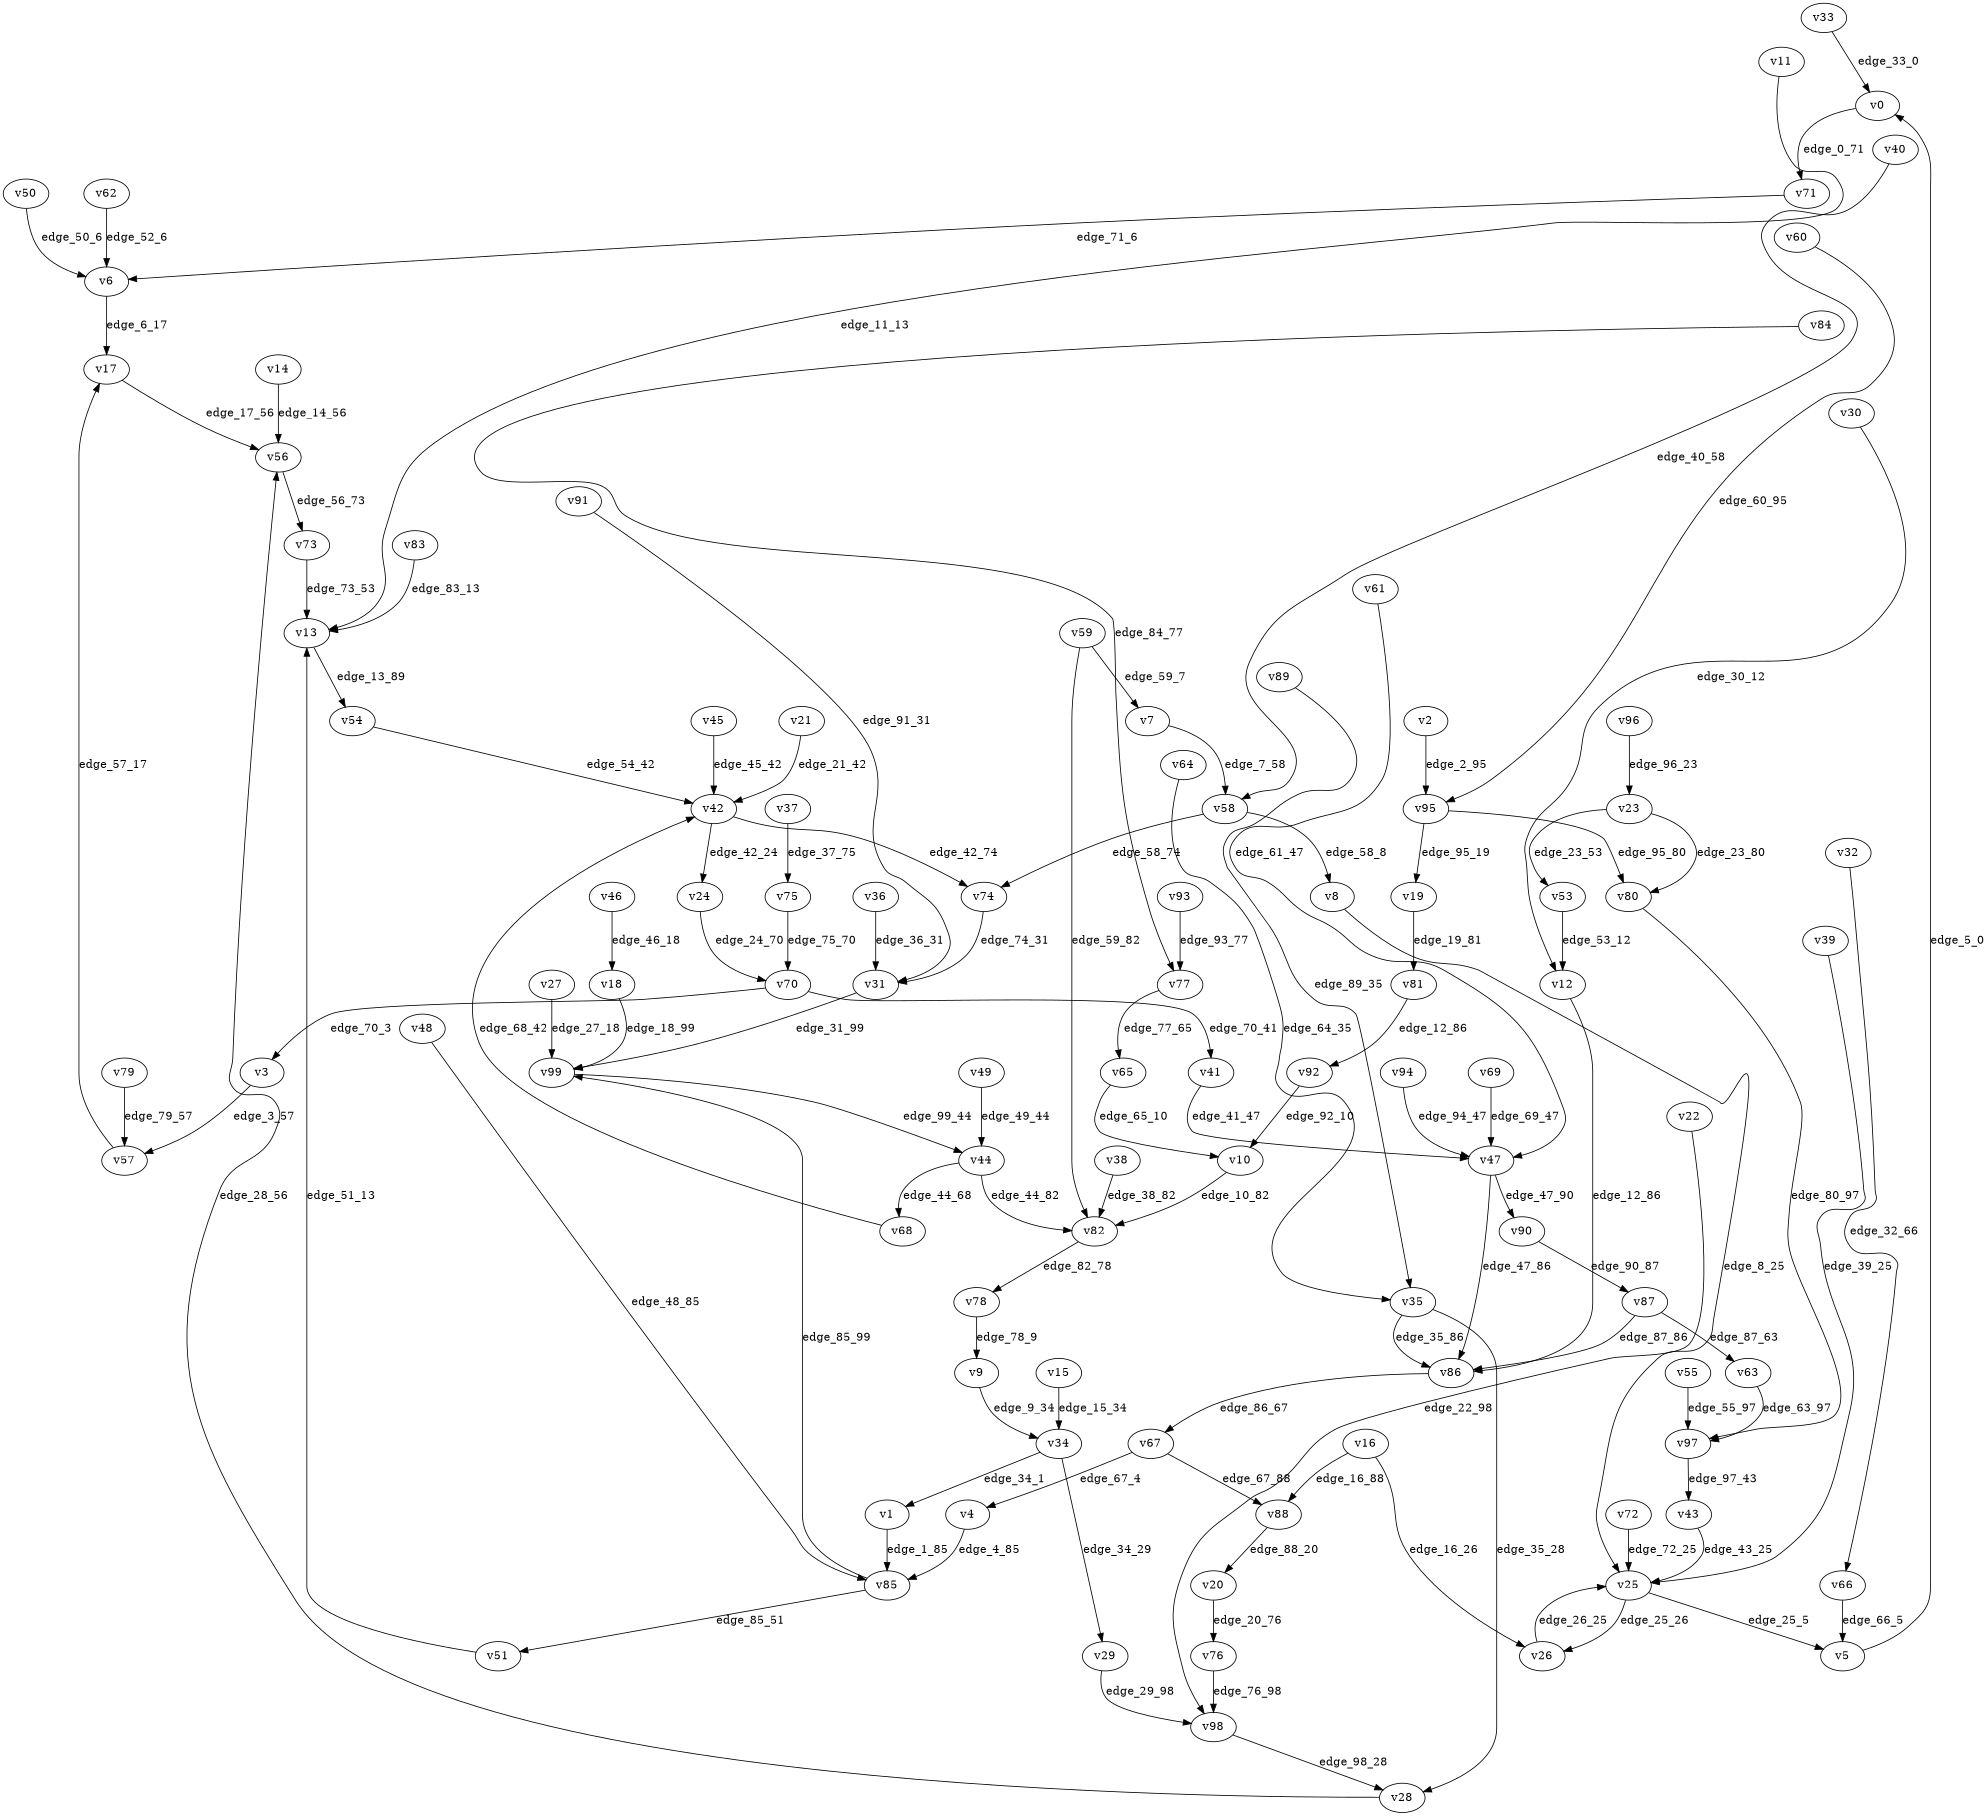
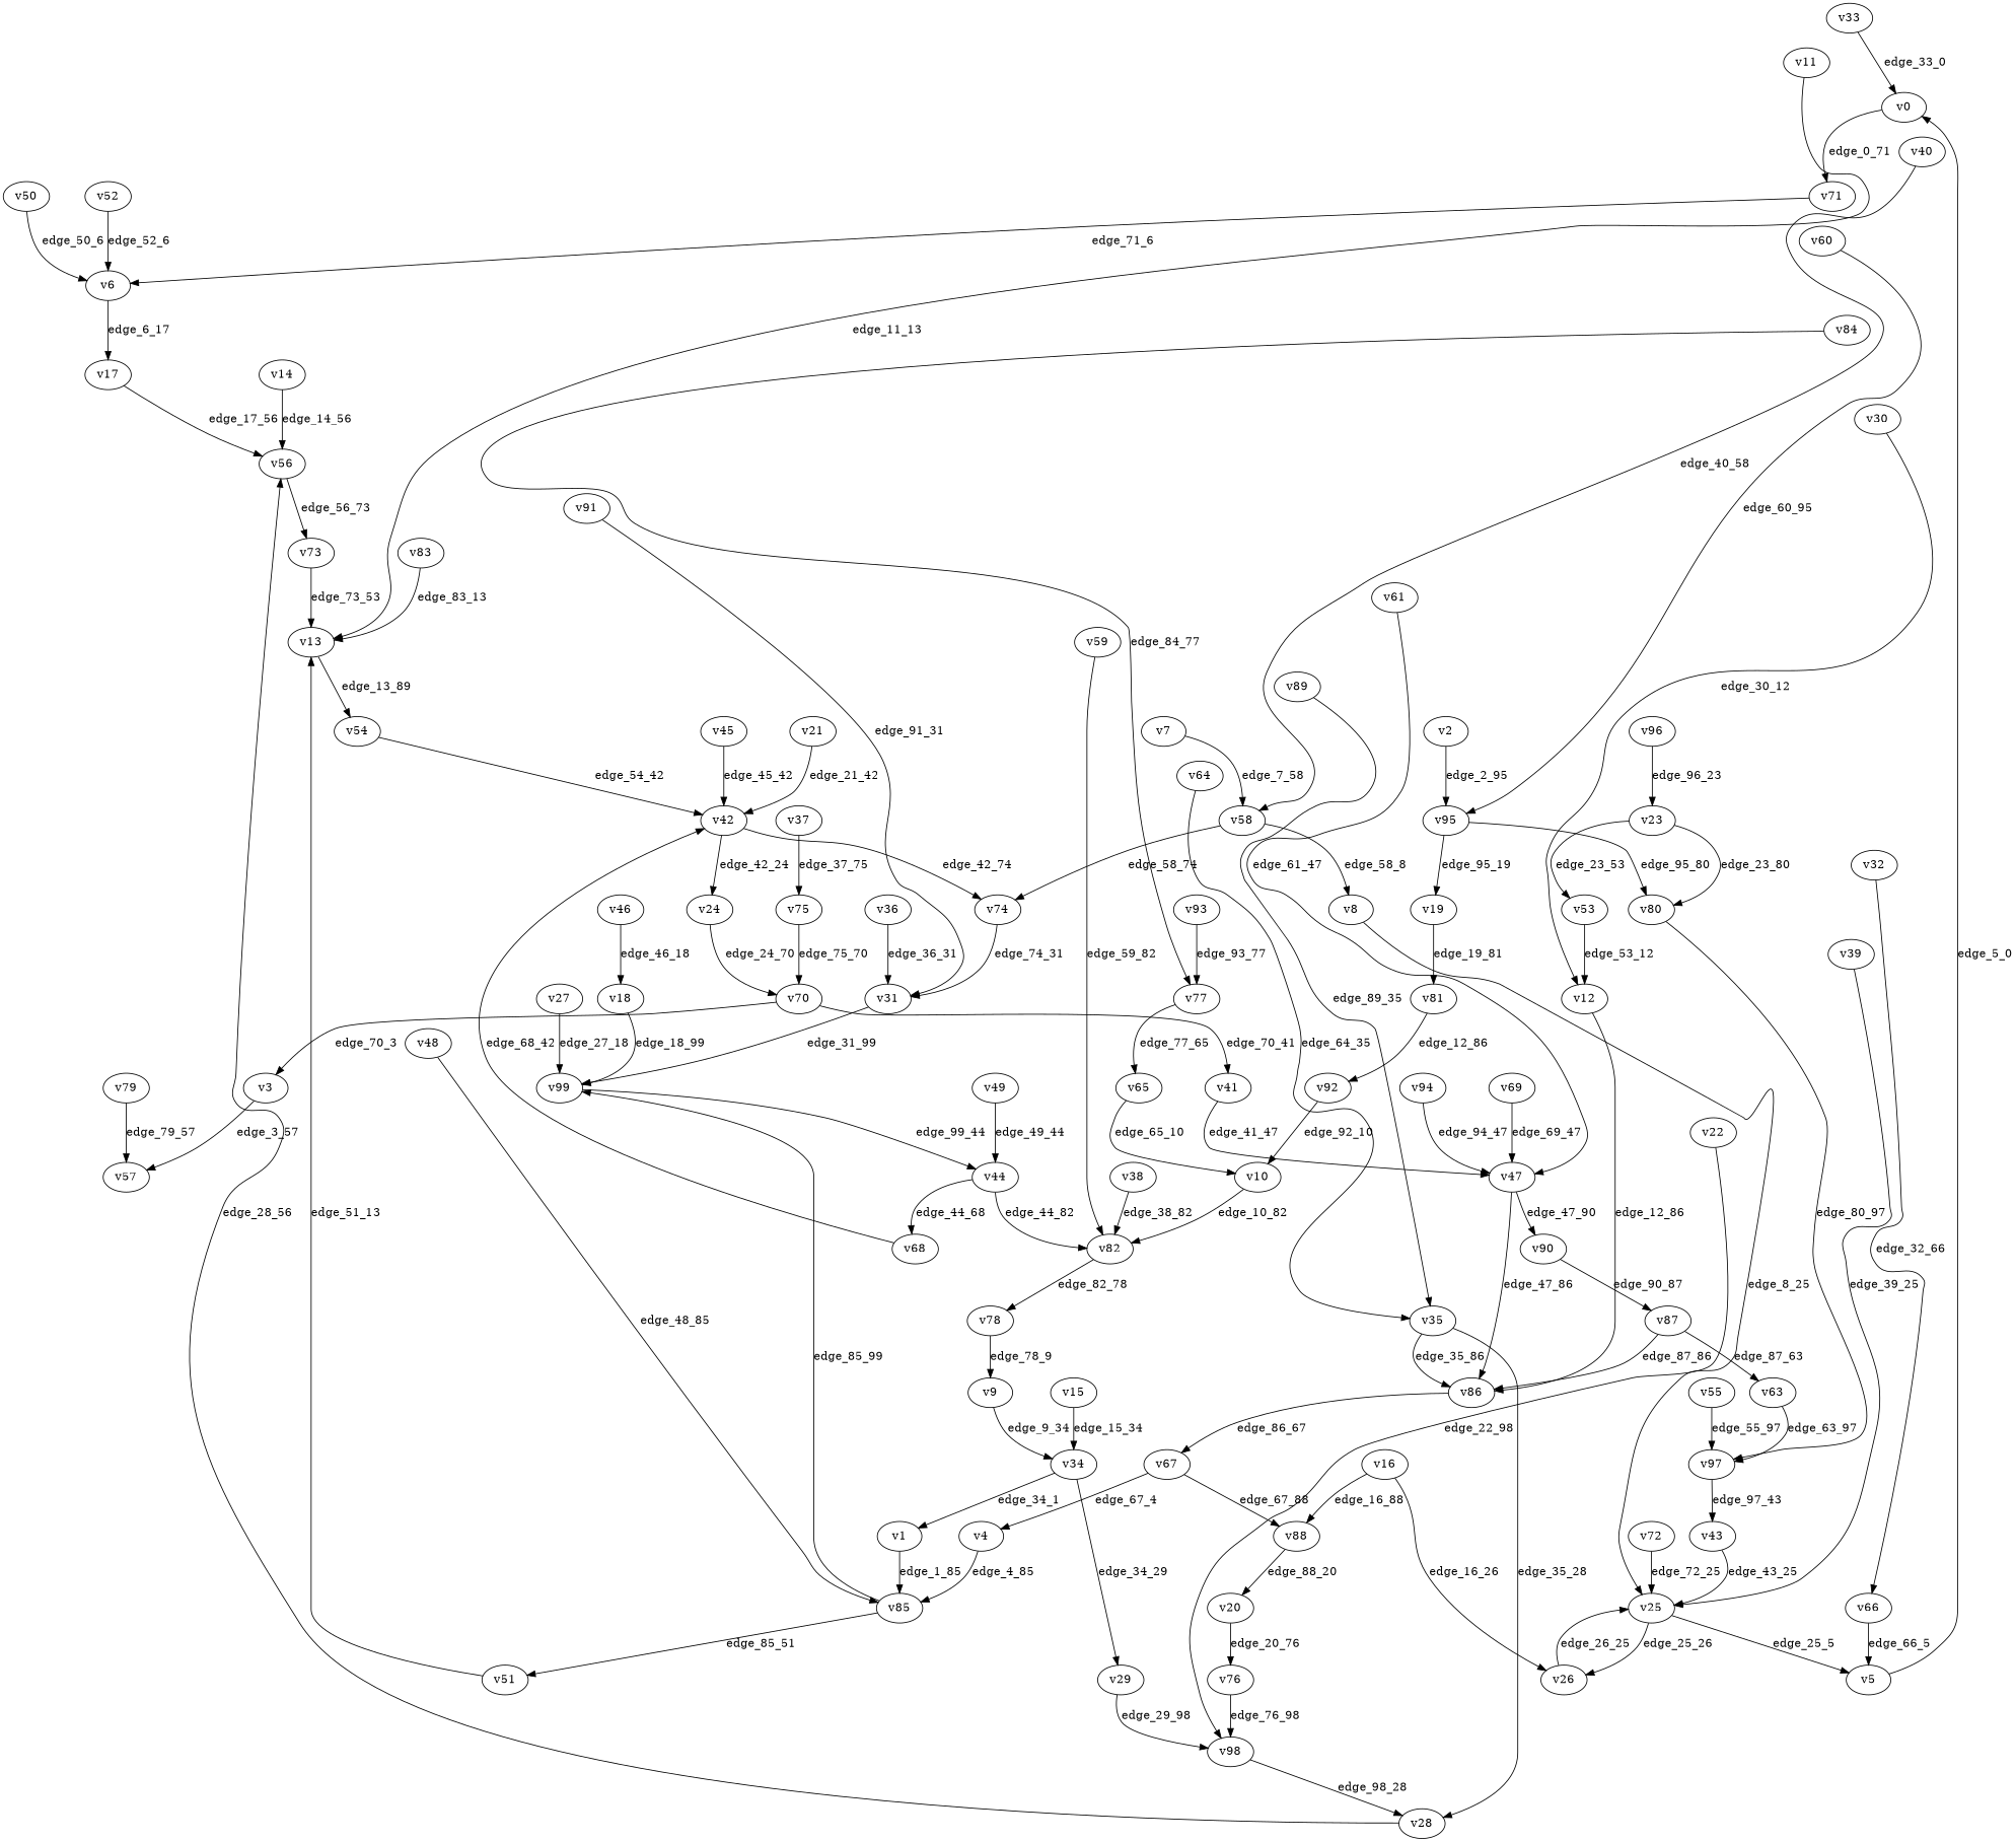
  digraph {
    node [player=-1]
    v0
    v71 [player=1]
    v6
    v85
    v1 [player=1]
    v99 [player=0]
    v51 [player=1]
    v2 [player=0]
    v95
    v19 [player=0]
    v80 [player=1]
    v3 [player=0]
    v57
    v17 [player=0]
    v4 [player=0]
    v5 [player=1]
    v56
    v7 [player=0]
    v58
    v8 [player=1]
    v74 [player=0]
    v25
    v26 [player=0]
    v9 [player=0]
    v34
    v29 [player=0]
    v10
    v82 [player=0]
    v78
    v11 [player=0]
    v13
    v54 [player=1]
    v12
    v86 [player=1]
    v67
    v89 [player=0]
    v35
    v14 [player=1]
    v73 [player=1]
    v15 [player=1]
    v16
    v88 [player=1]
    v20
    v18
    v44
    v81
    v92 [player=1]
    v76 [player=1]
    v21 [player=0]
    v42
    v98
    v24 [player=0]
    v22 [player=1]
    v28 [player=1]
    v23
    v53 [player=1]
    v97
    v70
    v41 [player=1]
    v27 [player=1]
    v30 [player=1]
    v31
    v32 [player=0]
    v66
    v33 [player=1]
    v36 [player=0]
    v37
    v75 [player=0]
    v38
    v39 [player=1]
    v40 [player=1]
    v47
    v90 [player=0]
    v43 [player=0]
    v68 [player=0]
    v45 [player=1]
    v46 [player=0]
    v87
    v48 [player=1]
    v49 [player=0]
    v50 [player=0]
-   v52 [player=1 label=v62]
+   v52 [player=1]
    v55 [player=1]
    v59
    v60 [player=0]
    v61 [player=1]
    v77
    v65 [player=1]
    v63 [player=0]
    v64 [player=1]
    v69 [player=0]
    v72 [player=0]
    v79 [player=0]
    v83 [player=0]
    v84 [player=0]
    v91 [player=1]
    v93 [player=1]
    v94 [player=1]
    v96 [player=0]
    v0 -> v71 [label=edge_0_71 probability=1.000000]
    v71 -> v6 [discount=0.201643 label=edge_71_6 weight=-3.304002]
    v6 -> v17 [label=edge_6_17 probability=1.000000]
    v85 -> v99 [label=edge_85_99 probability=0.515845]
    v85 -> v51 [label=edge_85_51 probability=0.484155]
    v1 -> v85 [discount=0.237913 label=edge_1_85 weight=7.917526]
    v99 -> v44 [discount=0.276872 label=edge_99_44 weight=-8.304400]
    v51 -> v13 [discount=0.749749 label=edge_51_13 weight=1.657297]
    v2 -> v95 [discount=0.105307 label=edge_2_95 weight=6.560916]
    v95 -> v19 [label=edge_95_19 probability=0.602403]
    v95 -> v80 [label=edge_95_80 probability=0.397597]
    v19 -> v81 [discount=0.558901 label=edge_19_81 weight=9.235964]
    v80 -> v97 [discount=0.443353 label=edge_80_97 weight=-7.195776]
    v3 -> v57 [discount=0.242728 label=edge_3_57 weight=-6.755212]
-   v57 -> v17 [label=edge_57_17 probability=1.000000]
    v17 -> v56 [discount=0.303303 label=edge_17_56 weight=1.022535]
    v4 -> v85 [discount=0.786273 label=edge_4_85 weight=2.984795]
    v5 -> v0 [discount=0.553071 label=edge_5_0 weight=1.672201]
    v56 -> v73 [label=edge_56_73 probability=1.000000]
    v7 -> v58 [discount=0.204594 label=edge_7_58 weight=-9.297842]
    v58 -> v8 [label=edge_58_8 probability=0.353947]
    v58 -> v74 [label=edge_58_74 probability=0.646053]
    v8 -> v25 [discount=0.538291 label=edge_8_25 weight=-8.643117]
    v74 -> v31 [discount=0.475618 label=edge_74_31 weight=3.032593]
    v25 -> v5 [label=edge_25_5 probability=0.638736]
    v25 -> v26 [label=edge_25_26 probability=0.361264]
    v26 -> v25 [discount=0.622030 label=edge_26_25 weight=1.435753]
    v9 -> v34 [discount=0.286362 label=edge_9_34 weight=-9.525540]
    v34 -> v1 [label=edge_34_1 probability=0.451234]
    v34 -> v29 [label=edge_34_29 probability=0.548766]
    v29 -> v98 [discount=0.103982 label=edge_29_98 weight=5.594131]
    v10 -> v82 [label=edge_10_82 probability=1.000000]
    v82 -> v78 [discount=0.196016 label=edge_82_78 weight=-9.992041]
    v78 -> v9 [label=edge_78_9 probability=1.000000]
    v11 -> v13 [discount=0.646986 label=edge_11_13 weight=0.032784]
    v13 -> v54 [label=edge_13_89 probability=1.000000]
    v54 -> v42 [discount=0.663564 label=edge_54_42 weight=-9.420373]
    v12 -> v86 [label=edge_12_86 probability=1.000000]
    v86 -> v67 [discount=0.463707 label=edge_86_67 weight=-0.715025]
    v67 -> v4 [label=edge_67_4 probability=0.651078]
    v67 -> v88 [label=edge_67_88 probability=0.348922]
    v89 -> v35 [discount=0.829523 label=edge_89_35 weight=-8.219508]
    v35 -> v86 [label=edge_35_86 probability=0.413934]
    v35 -> v28 [label=edge_35_28 probability=0.586066]
    v14 -> v56 [discount=0.180341 label=edge_14_56 weight=7.002687]
    v73 -> v13 [discount=0.223585 label=edge_73_53 weight=3.992848]
    v15 -> v34 [discount=0.651477 label=edge_15_34 weight=3.140461]
    v16 -> v26 [label=edge_16_26 probability=0.537371]
    v16 -> v88 [label=edge_16_88 probability=0.462629]
    v88 -> v20 [discount=0.523069 label=edge_88_20 weight=-0.156593]
    v20 -> v76 [label=edge_20_76 probability=0.337419]
    v18 -> v99 [label=edge_18_99 probability=1.000000]
    v44 -> v82 [label=edge_44_82 probability=0.526237]
    v44 -> v68 [label=edge_44_68 probability=0.473763]
    v81 -> v92 [label=edge_12_86 probability=1.000000]
    v92 -> v10 [discount=0.343729 label=edge_92_10 weight=1.341811]
    v76 -> v98 [discount=0.142240 label=edge_76_98 weight=9.871840]
    v21 -> v42 [discount=0.592642 label=edge_21_42 weight=5.774891]
    v42 -> v74 [label=edge_42_74 probability=0.619188]
    v42 -> v24 [label=edge_42_24 probability=0.380812]
    v98 -> v28 [label=edge_98_28 probability=1.000000]
    v24 -> v70 [discount=0.374462 label=edge_24_70 weight=-0.225970]
    v22 -> v98 [discount=0.431291 label=edge_22_98 weight=-7.504970]
    v28 -> v56 [discount=0.229420 label=edge_28_56 weight=-2.605528]
    v23 -> v80 [label=edge_23_80 probability=0.374598]
    v23 -> v53 [label=edge_23_53 probability=0.625402]
    v53 -> v12 [discount=0.221820 label=edge_53_12 weight=9.794323]
    v97 -> v43 [label=edge_97_43 probability=1.000000]
    v70 -> v3 [label=edge_70_3 probability=0.336785]
    v70 -> v41 [label=edge_70_41 probability=0.663215]
    v41 -> v47 [discount=0.573458 label=edge_41_47 weight=-1.079259]
    v27 -> v99 [discount=0.626404 label=edge_27_18 weight=8.127815]
    v30 -> v12 [discount=0.834268 label=edge_30_12 weight=-7.689563]
    v31 -> v99 [label=edge_31_99 probability=1.000000]
    v32 -> v66 [discount=0.221271 label=edge_32_66 weight=-2.432013]
    v66 -> v5 [label=edge_66_5 probability=1.000000]
    v33 -> v0 [discount=0.227067 label=edge_33_0 weight=-7.248741]
    v36 -> v31 [discount=0.434778 label=edge_36_31 weight=8.767347]
    v37 -> v75 [label=edge_37_75 probability=1.000000]
    v75 -> v70 [discount=0.280723 label=edge_75_70 weight=8.533109]
    v38 -> v82 [label=edge_38_82 probability=1.000000]
    v39 -> v25 [discount=0.886904 label=edge_39_25 weight=-8.288768]
    v40 -> v58 [discount=0.315290 label=edge_40_58 weight=-5.536075]
    v47 -> v86 [label=edge_47_86 probability=0.416428]
    v47 -> v90 [label=edge_47_90 probability=0.583572]
    v90 -> v87 [discount=0.392270 label=edge_90_87 weight=-5.948073]
    v43 -> v25 [discount=0.643035 label=edge_43_25 weight=-9.465310]
    v68 -> v42 [discount=0.830157 label=edge_68_42 weight=-1.757834]
    v45 -> v42 [discount=0.137649 label=edge_45_42 weight=9.576626]
    v46 -> v18 [discount=0.738692 label=edge_46_18 weight=8.827088]
    v87 -> v86 [label=edge_87_86 probability=0.675051]
    v87 -> v63 [label=edge_87_63 probability=0.324949]
    v48 -> v85 [discount=0.171990 label=edge_48_85 weight=-3.916124]
    v49 -> v44 [discount=0.744176 label=edge_49_44 weight=1.869946]
    v50 -> v6 [discount=0.192254 label=edge_50_6 weight=2.792670]
    v52 -> v6 [discount=0.207145 label=edge_52_6 weight=6.121819]
    v55 -> v97 [discount=0.752269 label=edge_55_97 weight=7.278203]
-   v59 -> v7 [label=edge_59_7 probability=0.344386]
    v59 -> v82 [label=edge_59_82 probability=0.655614]
    v60 -> v95 [discount=0.688530 label=edge_60_95 weight=-7.384342]
    v61 -> v47 [discount=0.317367 label=edge_61_47 weight=0.896903]
    v77 -> v65 [label=edge_77_65 probability=1.000000]
    v65 -> v10 [discount=0.115881 label=edge_65_10 weight=-8.251344]
    v63 -> v97 [discount=0.664278 label=edge_63_97 weight=-2.386307]
    v64 -> v35 [discount=0.830809 label=edge_64_35 weight=-5.489640]
    v69 -> v47 [discount=0.855562 label=edge_69_47 weight=9.865539]
    v72 -> v25 [discount=0.795430 label=edge_72_25 weight=6.502125]
    v79 -> v57 [discount=0.826203 label=edge_79_57 weight=2.564448]
    v83 -> v13 [discount=0.350690 label=edge_83_13 weight=1.408845]
    v84 -> v77 [discount=0.292695 label=edge_84_77 weight=-1.794372]
    v91 -> v31 [discount=0.862811 label=edge_91_31 weight=-9.522385]
    v93 -> v77 [discount=0.777371 label=edge_93_77 weight=2.633033]
    v94 -> v47 [discount=0.608375 label=edge_94_47 weight=7.700451]
    v96 -> v23 [discount=0.114603 label=edge_96_23 weight=5.609315]
  }
